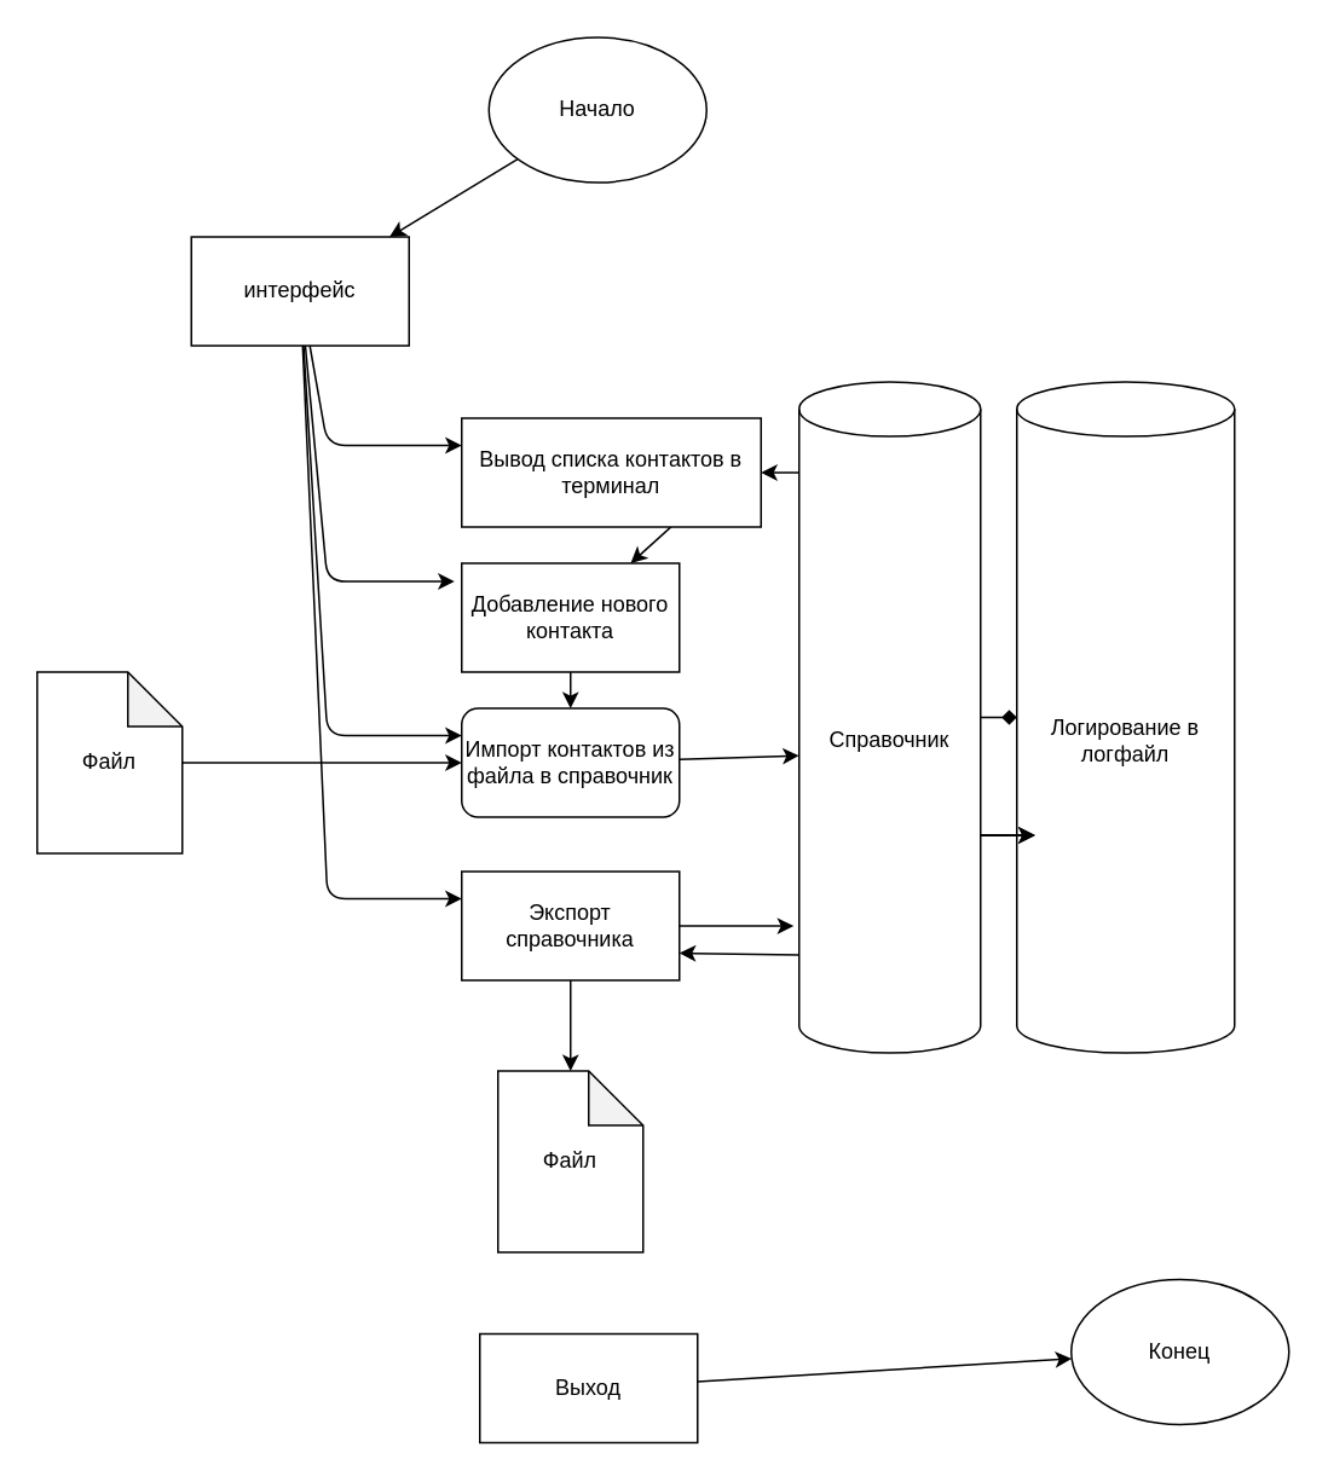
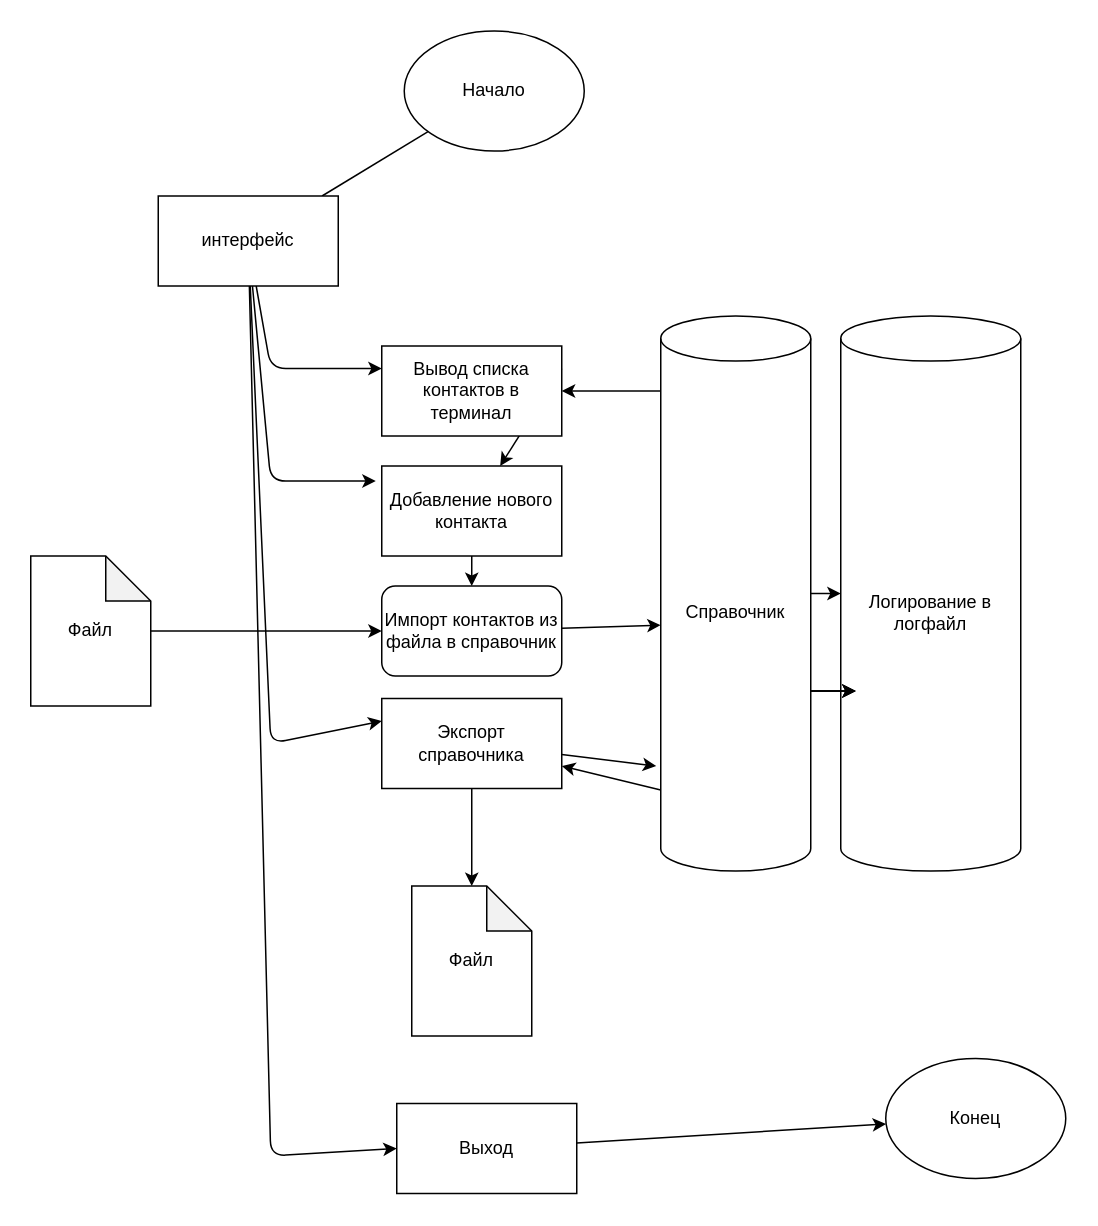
  <mxCell id="0" />
  <mxCell id="1" parent="0" />
- <mxCell id="2" style="edgeStyle=none;html=1;" parent="1" source="3" target="9" edge="1"><mxGeometry relative="1" as="geometry" /></mxCell>
+ <mxCell id="2" style="edgeStyle=none;html=1;endArrow=none;" parent="1" source="3" target="9" edge="1"><mxGeometry relative="1" as="geometry" /></mxCell>
  <mxCell id="3" value="Начало" style="ellipse;whiteSpace=wrap;html=1;" parent="1" vertex="1"><mxGeometry x="269" y="20" width="120" height="80" as="geometry" /></mxCell>
  <mxCell id="4" style="edgeStyle=none;html=1;entryX=0;entryY=0.25;entryDx=0;entryDy=0;" parent="1" source="9" target="11" edge="1"><mxGeometry relative="1" as="geometry"><Array as="points"><mxPoint x="180" y="245" /></Array></mxGeometry></mxCell>
  <mxCell id="5" style="edgeStyle=none;html=1;" parent="1" source="9" edge="1"><mxGeometry relative="1" as="geometry"><mxPoint x="250" y="320" as="targetPoint" /><Array as="points"><mxPoint x="180" y="320" /></Array></mxGeometry></mxCell>
- <mxCell id="6" style="edgeStyle=none;html=1;entryX=0;entryY=0.25;entryDx=0;entryDy=0;" parent="1" source="9" target="18" edge="1"><mxGeometry relative="1" as="geometry"><Array as="points"><mxPoint x="180" y="405" /></Array></mxGeometry></mxCell>
  <mxCell id="7" style="edgeStyle=none;html=1;entryX=0;entryY=0.25;entryDx=0;entryDy=0;" parent="1" source="9" target="16" edge="1"><mxGeometry relative="1" as="geometry"><Array as="points"><mxPoint x="180" y="495" /></Array></mxGeometry></mxCell>
+ <mxCell id="8" style="edgeStyle=none;html=1;entryX=0;entryY=0.5;entryDx=0;entryDy=0;" parent="1" source="9" target="31" edge="1"><mxGeometry relative="1" as="geometry"><Array as="points"><mxPoint x="180" y="770" /></Array></mxGeometry></mxCell>
  <mxCell id="9" value="интерфейс" style="rounded=0;whiteSpace=wrap;html=1;" parent="1" vertex="1"><mxGeometry x="105" y="130" width="120" height="60" as="geometry" /></mxCell>
  <mxCell id="10" style="edgeStyle=none;html=1;exitX=1;exitY=0.25;exitDx=0;exitDy=0;" parent="1" source="11" target="13" edge="1"><mxGeometry relative="1" as="geometry" /></mxCell>
- <mxCell id="11" value="Вывод списка контактов в терминал" style="rounded=0;whiteSpace=wrap;html=1;" parent="1" vertex="1"><mxGeometry x="254" y="230" width="165" height="60" as="geometry" /></mxCell>
+ <mxCell id="11" value="Вывод списка контактов в терминал" style="rounded=0;whiteSpace=wrap;html=1;" parent="1" vertex="1"><mxGeometry x="254" y="230" width="120" height="60" as="geometry" /></mxCell>
  <mxCell id="12" style="edgeStyle=none;html=1;" parent="1" source="13" target="18" edge="1"><mxGeometry relative="1" as="geometry" /></mxCell>
  <mxCell id="13" value="Добавление нового контакта" style="rounded=0;whiteSpace=wrap;html=1;" parent="1" vertex="1"><mxGeometry x="254" y="310" width="120" height="60" as="geometry" /></mxCell>
  <mxCell id="14" style="edgeStyle=none;html=1;entryX=-0.03;entryY=0.811;entryDx=0;entryDy=0;entryPerimeter=0;" parent="1" source="16" target="23" edge="1"><mxGeometry relative="1" as="geometry" /></mxCell>
  <mxCell id="15" style="edgeStyle=none;html=1;" parent="1" source="16" target="24" edge="1"><mxGeometry relative="1" as="geometry" /></mxCell>
- <mxCell id="16" value="Экспорт справочника" style="rounded=0;whiteSpace=wrap;html=1;" parent="1" vertex="1"><mxGeometry x="254" y="480" width="120" height="60" as="geometry" /></mxCell>
+ <mxCell id="16" value="Экспорт справочника" style="rounded=0;whiteSpace=wrap;html=1;" parent="1" vertex="1"><mxGeometry x="254" y="465" width="120" height="60" as="geometry" /></mxCell>
  <mxCell id="17" style="edgeStyle=none;html=1;entryX=0;entryY=0.557;entryDx=0;entryDy=0;entryPerimeter=0;" parent="1" source="18" target="23" edge="1"><mxGeometry relative="1" as="geometry" /></mxCell>
  <mxCell id="18" value="Импорт контактов из файла в справочник" style="whiteSpace=wrap;html=1;rounded=1;" parent="1" vertex="1"><mxGeometry x="254" y="390" width="120" height="60" as="geometry" /></mxCell>
  <mxCell id="19" value="Логирование в логфайл" style="shape=cylinder3;whiteSpace=wrap;html=1;boundedLbl=1;backgroundOutline=1;size=15;" parent="1" vertex="1"><mxGeometry x="560" y="210" width="120" height="370" as="geometry" /></mxCell>
  <mxCell id="20" style="edgeStyle=none;html=1;entryX=1;entryY=0.5;entryDx=0;entryDy=0;" parent="1" target="11" edge="1"><mxGeometry relative="1" as="geometry"><mxPoint x="380" y="260" as="targetPoint" /><Array as="points" /><mxPoint x="440" y="260" as="sourcePoint" /></mxGeometry></mxCell>
- <mxCell id="21" style="edgeStyle=none;html=1;endArrow=diamond;" parent="1" source="23" target="19" edge="1"><mxGeometry relative="1" as="geometry" /></mxCell>
+ <mxCell id="21" style="edgeStyle=none;html=1;" parent="1" source="23" target="19" edge="1"><mxGeometry relative="1" as="geometry" /></mxCell>
  <mxCell id="22" style="edgeStyle=none;html=1;exitX=0;exitY=0.854;exitDx=0;exitDy=0;exitPerimeter=0;entryX=1;entryY=0.75;entryDx=0;entryDy=0;" parent="1" source="23" target="16" edge="1"><mxGeometry relative="1" as="geometry"><Array as="points" /></mxGeometry></mxCell>
  <mxCell id="23" value="Справочник" style="shape=cylinder3;whiteSpace=wrap;html=1;boundedLbl=1;backgroundOutline=1;size=15;" parent="1" vertex="1"><mxGeometry x="440" y="210" width="100" height="370" as="geometry" /></mxCell>
  <mxCell id="24" value="Файл" style="shape=note;whiteSpace=wrap;html=1;backgroundOutline=1;darkOpacity=0.05;" parent="1" vertex="1"><mxGeometry x="274" y="590" width="80" height="100" as="geometry" /></mxCell>
  <mxCell id="25" style="edgeStyle=none;html=1;" parent="1" edge="1"><mxGeometry relative="1" as="geometry"><mxPoint x="540" y="460" as="sourcePoint" /><mxPoint x="570" y="460" as="targetPoint" /></mxGeometry></mxCell>
  <mxCell id="26" style="edgeStyle=none;html=1;" parent="1" edge="1"><mxGeometry relative="1" as="geometry"><mxPoint x="540" y="460" as="sourcePoint" /><mxPoint x="570" y="460" as="targetPoint" /></mxGeometry></mxCell>
  <mxCell id="27" style="edgeStyle=none;html=1;" parent="1" edge="1"><mxGeometry relative="1" as="geometry"><mxPoint x="540" y="460" as="sourcePoint" /><mxPoint x="570" y="460" as="targetPoint" /></mxGeometry></mxCell>
  <mxCell id="28" style="edgeStyle=none;html=1;entryX=0;entryY=0.5;entryDx=0;entryDy=0;" parent="1" source="29" target="18" edge="1"><mxGeometry relative="1" as="geometry" /></mxCell>
  <mxCell id="29" value="Файл" style="shape=note;whiteSpace=wrap;html=1;backgroundOutline=1;darkOpacity=0.05;" parent="1" vertex="1"><mxGeometry x="20" y="370" width="80" height="100" as="geometry" /></mxCell>
  <mxCell id="30" style="edgeStyle=none;html=1;" parent="1" source="31" target="32" edge="1"><mxGeometry relative="1" as="geometry" /></mxCell>
  <mxCell id="31" value="Выход" style="rounded=0;whiteSpace=wrap;html=1;" parent="1" vertex="1"><mxGeometry x="264" y="735" width="120" height="60" as="geometry" /></mxCell>
  <mxCell id="32" value="Конец" style="ellipse;whiteSpace=wrap;html=1;" parent="1" vertex="1"><mxGeometry x="590" y="705" width="120" height="80" as="geometry" /></mxCell>
